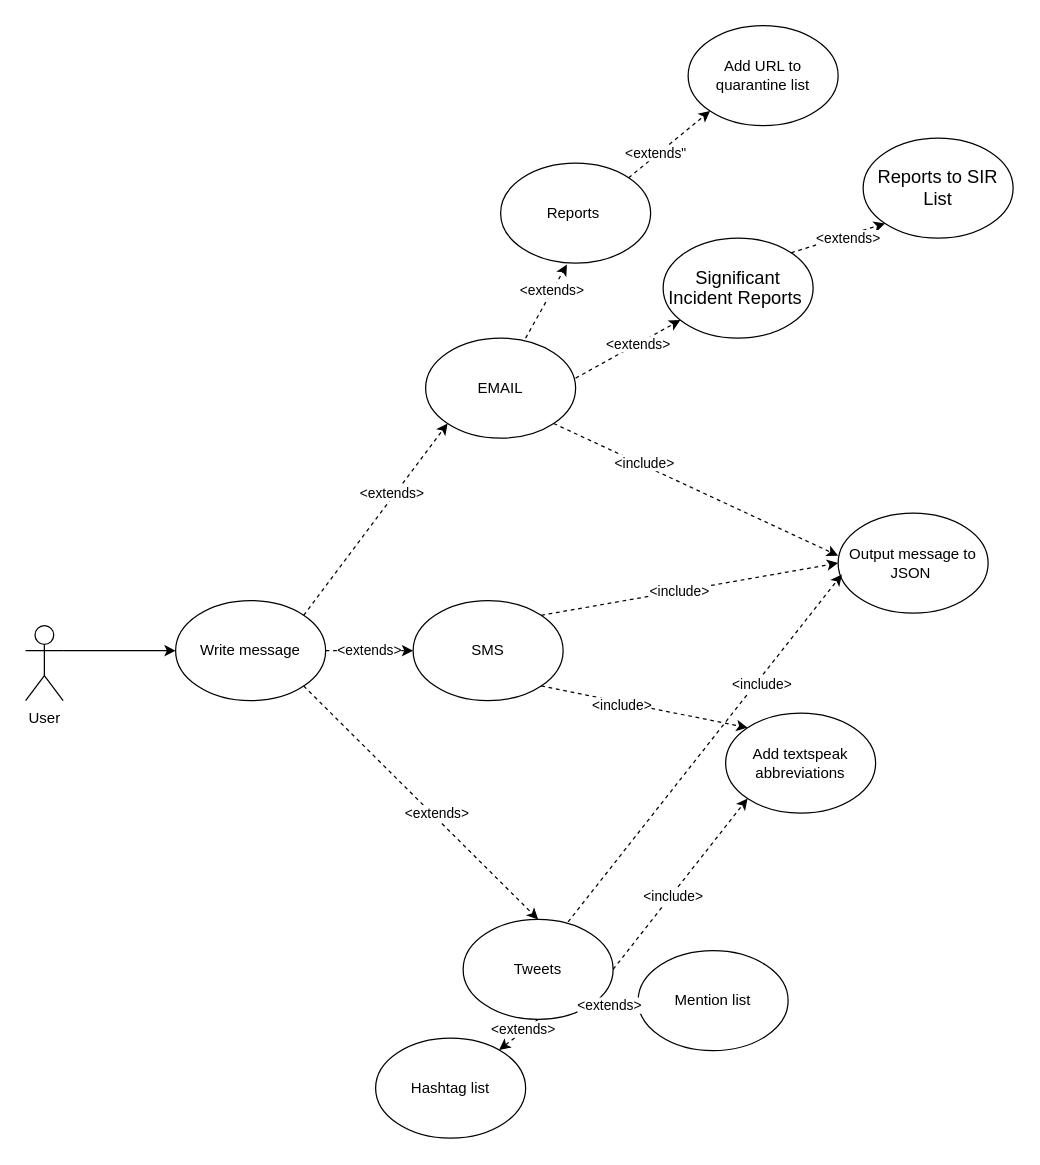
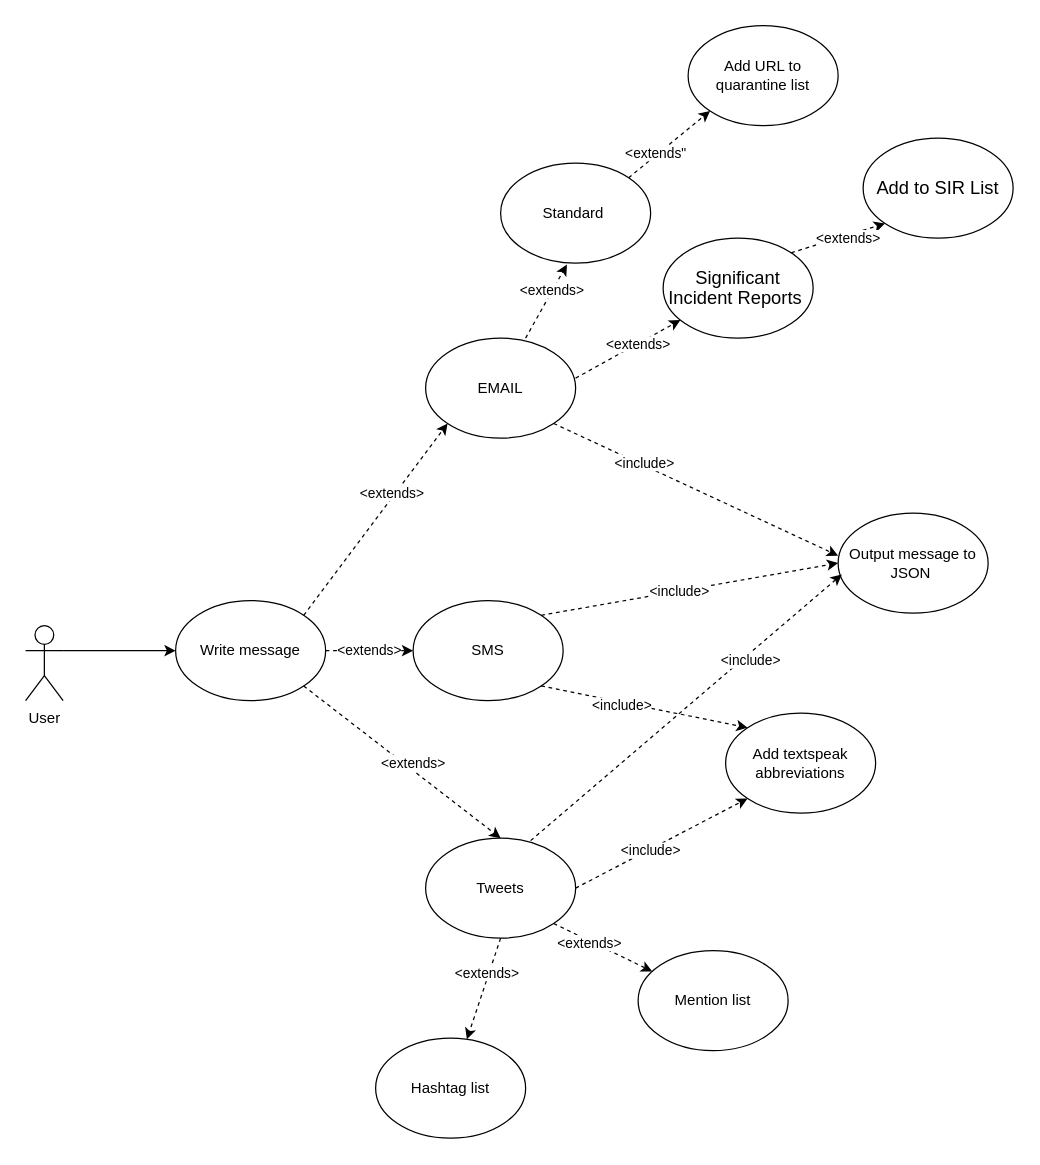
  <mxCell id="0" />
  <mxCell id="1" parent="0" />
  <mxCell id="2" value="User" style="shape=umlActor;verticalLabelPosition=bottom;verticalAlign=top;html=1;outlineConnect=0;" parent="1" vertex="1"><mxGeometry x="20" y="500" width="30" height="60" as="geometry" /></mxCell>
  <mxCell id="3" value="SMS" style="ellipse;whiteSpace=wrap;html=1;fillColor=none;" parent="1" vertex="1"><mxGeometry x="330" y="480" width="120" height="80" as="geometry" /></mxCell>
  <mxCell id="4" value="EMAIL" style="ellipse;whiteSpace=wrap;html=1;fillColor=none;" parent="1" vertex="1"><mxGeometry x="340" y="270" width="120" height="80" as="geometry" /></mxCell>
- <mxCell id="5" value="Tweets" style="ellipse;whiteSpace=wrap;html=1;fillColor=none;" parent="1" vertex="1"><mxGeometry x="370" y="735" width="120" height="80" as="geometry" /></mxCell>
+ <mxCell id="5" value="Tweets" style="ellipse;whiteSpace=wrap;html=1;fillColor=none;" parent="1" vertex="1"><mxGeometry x="340" y="670" width="120" height="80" as="geometry" /></mxCell>
  <mxCell id="6" value="Write message" style="ellipse;whiteSpace=wrap;html=1;fillColor=none;" parent="1" vertex="1"><mxGeometry x="140" y="480" width="120" height="80" as="geometry" /></mxCell>
  <mxCell id="7" value="Add textspeak abbreviations" style="ellipse;whiteSpace=wrap;html=1;fillColor=none;" parent="1" vertex="1"><mxGeometry x="580" y="570" width="120" height="80" as="geometry" /></mxCell>
- <mxCell id="8" value="Reports&amp;nbsp;" style="ellipse;whiteSpace=wrap;html=1;fillColor=none;" parent="1" vertex="1"><mxGeometry x="400" y="130" width="120" height="80" as="geometry" /></mxCell>
+ <mxCell id="8" value="Standard&amp;nbsp;" style="ellipse;whiteSpace=wrap;html=1;fillColor=none;" parent="1" vertex="1"><mxGeometry x="400" y="130" width="120" height="80" as="geometry" /></mxCell>
  <mxCell id="9" value="&lt;span style=&quot;font-size: 11.0pt ; line-height: 107% ; font-family: &amp;#34;calibri&amp;#34; , sans-serif&quot;&gt;Significant Incident Reports&amp;nbsp;&lt;/span&gt;" style="ellipse;whiteSpace=wrap;html=1;fillColor=none;" parent="1" vertex="1"><mxGeometry x="530" y="190" width="120" height="80" as="geometry" /></mxCell>
- <mxCell id="10" value="&lt;font face=&quot;calibri, sans-serif&quot;&gt;&lt;span style=&quot;font-size: 14.667px&quot;&gt;Reports to SIR List&lt;/span&gt;&lt;/font&gt;" style="ellipse;whiteSpace=wrap;html=1;fillColor=none;" parent="1" vertex="1"><mxGeometry x="690" y="110" width="120" height="80" as="geometry" /></mxCell>
+ <mxCell id="10" value="&lt;font face=&quot;calibri, sans-serif&quot;&gt;&lt;span style=&quot;font-size: 14.667px&quot;&gt;Add to SIR List&lt;/span&gt;&lt;/font&gt;" style="ellipse;whiteSpace=wrap;html=1;fillColor=none;" parent="1" vertex="1"><mxGeometry x="690" y="110" width="120" height="80" as="geometry" /></mxCell>
  <mxCell id="11" value="Add URL to quarantine list" style="ellipse;whiteSpace=wrap;html=1;fillColor=none;" parent="1" vertex="1"><mxGeometry x="550" y="20" width="120" height="80" as="geometry" /></mxCell>
  <mxCell id="12" value="Output message to JSON&amp;nbsp;" style="ellipse;whiteSpace=wrap;html=1;fillColor=none;" parent="1" vertex="1"><mxGeometry x="670" y="410" width="120" height="80" as="geometry" /></mxCell>
  <mxCell id="13" value="Mention list" style="ellipse;whiteSpace=wrap;html=1;fillColor=none;" parent="1" vertex="1"><mxGeometry x="510" y="760" width="120" height="80" as="geometry" /></mxCell>
  <mxCell id="14" value="Hashtag list" style="ellipse;whiteSpace=wrap;html=1;fillColor=none;" parent="1" vertex="1"><mxGeometry x="300" y="830" width="120" height="80" as="geometry" /></mxCell>
  <mxCell id="15" value="" style="endArrow=classic;html=1;entryX=0;entryY=0.5;entryDx=0;entryDy=0;endFill=1;exitX=1;exitY=0.333;exitDx=0;exitDy=0;exitPerimeter=0;" parent="1" source="2" target="6" edge="1"><mxGeometry width="50" height="50" relative="1" as="geometry"><mxPoint x="-80" y="510" as="sourcePoint" /><mxPoint x="-30" y="460" as="targetPoint" /></mxGeometry></mxCell>
  <mxCell id="16" value="&amp;lt;extends&amp;gt;" style="endArrow=classic;html=1;endFill=1;entryX=0;entryY=0.5;entryDx=0;entryDy=0;exitX=1;exitY=0.5;exitDx=0;exitDy=0;dashed=1;" parent="1" source="6" target="3" edge="1"><mxGeometry width="50" height="50" relative="1" as="geometry"><mxPoint x="283" y="520" as="sourcePoint" /><mxPoint x="423" y="600" as="targetPoint" /></mxGeometry></mxCell>
  <mxCell id="17" value="" style="endArrow=classic;html=1;endFill=1;entryX=0.5;entryY=0;entryDx=0;entryDy=0;exitX=1;exitY=1;exitDx=0;exitDy=0;dashed=1;" parent="1" source="6" target="5" edge="1"><mxGeometry width="50" height="50" relative="1" as="geometry"><mxPoint x="265.426" y="548.284" as="sourcePoint" /><mxPoint x="400" y="650" as="targetPoint" /></mxGeometry></mxCell>
  <mxCell id="18" value="&amp;lt;extends&amp;gt;" style="edgeLabel;html=1;align=center;verticalAlign=middle;resizable=0;points=[];" parent="17" vertex="1" connectable="0"><mxGeometry x="0.229" y="-2" relative="1" as="geometry"><mxPoint x="-8.15" y="-14.75" as="offset" /></mxGeometry></mxCell>
  <mxCell id="19" value="" style="endArrow=classic;html=1;endFill=1;entryX=0;entryY=1;entryDx=0;entryDy=0;exitX=1;exitY=0;exitDx=0;exitDy=0;dashed=1;" parent="1" source="6" target="4" edge="1"><mxGeometry width="50" height="50" relative="1" as="geometry"><mxPoint x="265.426" y="491.716" as="sourcePoint" /><mxPoint x="140" y="640" as="targetPoint" /></mxGeometry></mxCell>
  <mxCell id="20" value="&amp;lt;extends&amp;gt;" style="edgeLabel;html=1;align=center;verticalAlign=middle;resizable=0;points=[];" parent="19" vertex="1" connectable="0"><mxGeometry x="0.262" y="3" relative="1" as="geometry"><mxPoint as="offset" /></mxGeometry></mxCell>
  <mxCell id="21" value="" style="endArrow=classic;html=1;endFill=1;entryX=0.442;entryY=1.013;entryDx=0;entryDy=0;entryPerimeter=0;dashed=1;" parent="1" target="8" edge="1"><mxGeometry width="50" height="50" relative="1" as="geometry"><mxPoint x="420" y="270" as="sourcePoint" /><mxPoint x="570" y="370" as="targetPoint" /></mxGeometry></mxCell>
  <mxCell id="22" value="&amp;lt;extends&amp;gt;" style="edgeLabel;html=1;align=center;verticalAlign=middle;resizable=0;points=[];" parent="21" vertex="1" connectable="0"><mxGeometry x="0.288" y="1" relative="1" as="geometry"><mxPoint as="offset" /></mxGeometry></mxCell>
  <mxCell id="23" value="" style="endArrow=classic;html=1;endFill=1;exitX=1;exitY=0.4;exitDx=0;exitDy=0;exitPerimeter=0;dashed=1;" parent="1" source="4" target="9" edge="1"><mxGeometry width="50" height="50" relative="1" as="geometry"><mxPoint x="430" y="280" as="sourcePoint" /><mxPoint x="463.04" y="221.04" as="targetPoint" /></mxGeometry></mxCell>
  <mxCell id="24" value="&amp;lt;extends&amp;gt;" style="edgeLabel;html=1;align=center;verticalAlign=middle;resizable=0;points=[];" parent="23" vertex="1" connectable="0"><mxGeometry x="0.187" relative="1" as="geometry"><mxPoint as="offset" /></mxGeometry></mxCell>
  <mxCell id="25" value="" style="endArrow=classic;html=1;endFill=1;entryX=0;entryY=1;entryDx=0;entryDy=0;exitX=1;exitY=0;exitDx=0;exitDy=0;dashed=1;" parent="1" source="8" target="11" edge="1"><mxGeometry width="50" height="50" relative="1" as="geometry"><mxPoint x="440" y="290" as="sourcePoint" /><mxPoint x="473.04" y="231.04" as="targetPoint" /></mxGeometry></mxCell>
  <mxCell id="26" value="&amp;lt;extends&quot;" style="edgeLabel;html=1;align=center;verticalAlign=middle;resizable=0;points=[];" parent="25" vertex="1" connectable="0"><mxGeometry x="-0.302" y="2" relative="1" as="geometry"><mxPoint as="offset" /></mxGeometry></mxCell>
  <mxCell id="27" value="" style="endArrow=classic;html=1;endFill=1;entryX=0;entryY=1;entryDx=0;entryDy=0;exitX=1;exitY=0;exitDx=0;exitDy=0;dashed=1;" parent="1" source="9" target="10" edge="1"><mxGeometry width="50" height="50" relative="1" as="geometry"><mxPoint x="450" y="300" as="sourcePoint" /><mxPoint x="483.04" y="241.04" as="targetPoint" /></mxGeometry></mxCell>
  <mxCell id="28" value="&amp;lt;extends&amp;gt;" style="edgeLabel;html=1;align=center;verticalAlign=middle;resizable=0;points=[];" parent="27" vertex="1" connectable="0"><mxGeometry x="0.424" y="3" relative="1" as="geometry"><mxPoint x="-7.68" y="7.75" as="offset" /></mxGeometry></mxCell>
  <mxCell id="29" value="" style="endArrow=classic;html=1;endFill=1;entryX=0;entryY=0.425;entryDx=0;entryDy=0;entryPerimeter=0;exitX=1;exitY=1;exitDx=0;exitDy=0;dashed=1;" parent="1" source="4" target="12" edge="1"><mxGeometry width="50" height="50" relative="1" as="geometry"><mxPoint x="460" y="310" as="sourcePoint" /><mxPoint x="493.04" y="251.04" as="targetPoint" /></mxGeometry></mxCell>
  <mxCell id="30" value="&amp;lt;include&amp;gt;" style="edgeLabel;html=1;align=center;verticalAlign=middle;resizable=0;points=[];" parent="29" vertex="1" connectable="0"><mxGeometry x="-0.382" y="2" relative="1" as="geometry"><mxPoint as="offset" /></mxGeometry></mxCell>
  <mxCell id="31" value="" style="endArrow=classic;html=1;endFill=1;entryX=0;entryY=0.5;entryDx=0;entryDy=0;exitX=1;exitY=0;exitDx=0;exitDy=0;dashed=1;" parent="1" source="3" target="12" edge="1"><mxGeometry width="50" height="50" relative="1" as="geometry"><mxPoint x="470" y="320" as="sourcePoint" /><mxPoint x="503.04" y="261.04" as="targetPoint" /></mxGeometry></mxCell>
  <mxCell id="32" value="&amp;lt;include&amp;gt;" style="edgeLabel;html=1;align=center;verticalAlign=middle;resizable=0;points=[];" parent="31" vertex="1" connectable="0"><mxGeometry x="-0.071" relative="1" as="geometry"><mxPoint as="offset" /></mxGeometry></mxCell>
  <mxCell id="33" value="" style="endArrow=classic;html=1;endFill=1;entryX=0.025;entryY=0.613;entryDx=0;entryDy=0;exitX=0.7;exitY=0.025;exitDx=0;exitDy=0;exitPerimeter=0;entryPerimeter=0;dashed=1;" parent="1" source="5" target="12" edge="1"><mxGeometry width="50" height="50" relative="1" as="geometry"><mxPoint x="442.426" y="501.716" as="sourcePoint" /><mxPoint x="680" y="460" as="targetPoint" /></mxGeometry></mxCell>
  <mxCell id="34" value="&amp;lt;include&amp;gt;" style="edgeLabel;html=1;align=center;verticalAlign=middle;resizable=0;points=[];" parent="33" vertex="1" connectable="0"><mxGeometry x="0.391" y="-3" relative="1" as="geometry"><mxPoint y="1" as="offset" /></mxGeometry></mxCell>
  <mxCell id="35" value="" style="endArrow=classic;html=1;endFill=1;entryX=0;entryY=0;entryDx=0;entryDy=0;exitX=1;exitY=1;exitDx=0;exitDy=0;dashed=1;" parent="1" source="3" target="7" edge="1"><mxGeometry width="50" height="50" relative="1" as="geometry"><mxPoint x="452.426" y="511.716" as="sourcePoint" /><mxPoint x="690" y="470" as="targetPoint" /></mxGeometry></mxCell>
  <mxCell id="36" value="&amp;lt;include&amp;gt;" style="edgeLabel;html=1;align=center;verticalAlign=middle;resizable=0;points=[];" parent="35" vertex="1" connectable="0"><mxGeometry x="-0.219" y="-2" relative="1" as="geometry"><mxPoint as="offset" /></mxGeometry></mxCell>
  <mxCell id="37" value="" style="endArrow=classic;html=1;endFill=1;entryX=0;entryY=1;entryDx=0;entryDy=0;exitX=1;exitY=0.5;exitDx=0;exitDy=0;dashed=1;" parent="1" source="5" target="7" edge="1"><mxGeometry width="50" height="50" relative="1" as="geometry"><mxPoint x="462.426" y="521.716" as="sourcePoint" /><mxPoint x="700" y="480" as="targetPoint" /></mxGeometry></mxCell>
  <mxCell id="38" value="&amp;lt;include&amp;gt;" style="edgeLabel;html=1;align=center;verticalAlign=middle;resizable=0;points=[];" parent="37" vertex="1" connectable="0"><mxGeometry x="-0.14" y="-1" relative="1" as="geometry"><mxPoint as="offset" /></mxGeometry></mxCell>
  <mxCell id="39" value="" style="endArrow=classic;html=1;endFill=1;exitX=1;exitY=1;exitDx=0;exitDy=0;dashed=1;" parent="1" source="5" target="13" edge="1"><mxGeometry width="50" height="50" relative="1" as="geometry"><mxPoint x="472.426" y="531.716" as="sourcePoint" /><mxPoint x="710" y="490" as="targetPoint" /></mxGeometry></mxCell>
  <mxCell id="40" value="&amp;lt;extends&amp;gt;" style="edgeLabel;html=1;align=center;verticalAlign=middle;resizable=0;points=[];" parent="39" vertex="1" connectable="0"><mxGeometry x="-0.263" y="-1" relative="1" as="geometry"><mxPoint as="offset" /></mxGeometry></mxCell>
  <mxCell id="41" value="" style="endArrow=classic;html=1;endFill=1;exitX=0.5;exitY=1;exitDx=0;exitDy=0;dashed=1;" parent="1" source="5" target="14" edge="1"><mxGeometry width="50" height="50" relative="1" as="geometry"><mxPoint x="482.426" y="541.716" as="sourcePoint" /><mxPoint x="720" y="500" as="targetPoint" /></mxGeometry></mxCell>
  <mxCell id="42" value="&amp;lt;extends&amp;gt;" style="edgeLabel;html=1;align=center;verticalAlign=middle;resizable=0;points=[];" parent="41" vertex="1" connectable="0"><mxGeometry x="-0.296" y="-2" relative="1" as="geometry"><mxPoint as="offset" /></mxGeometry></mxCell>
